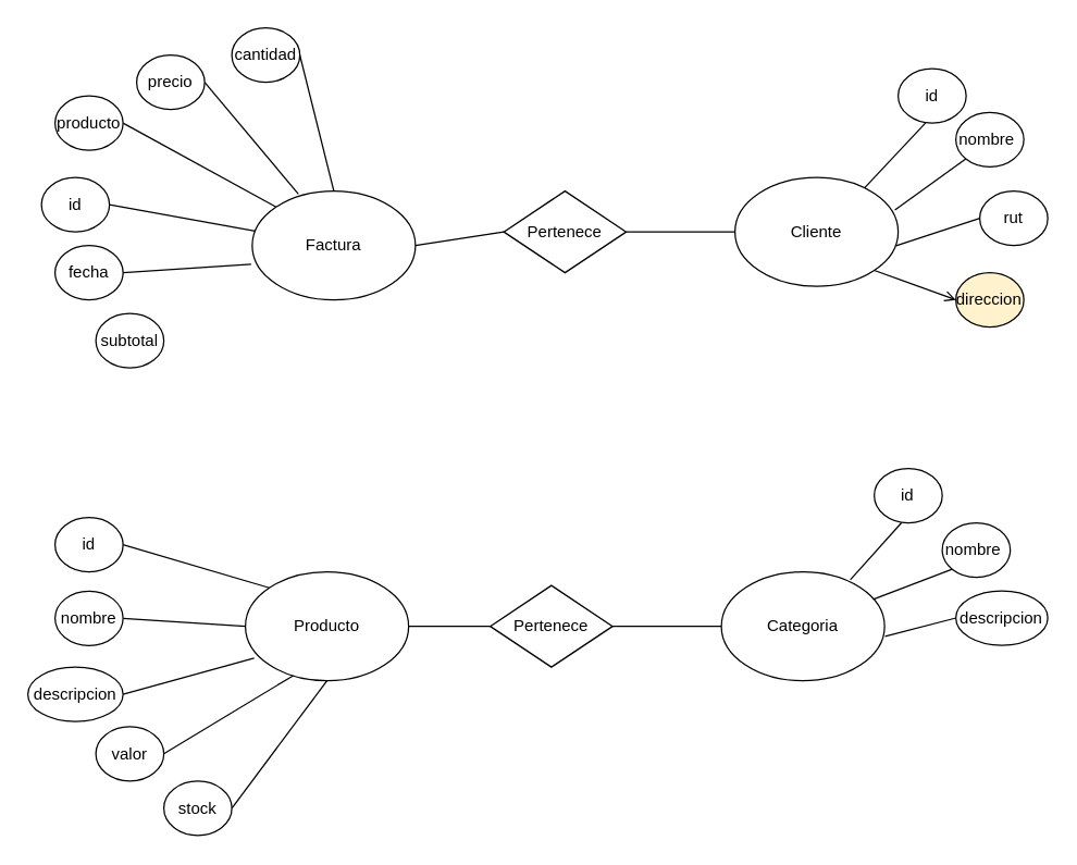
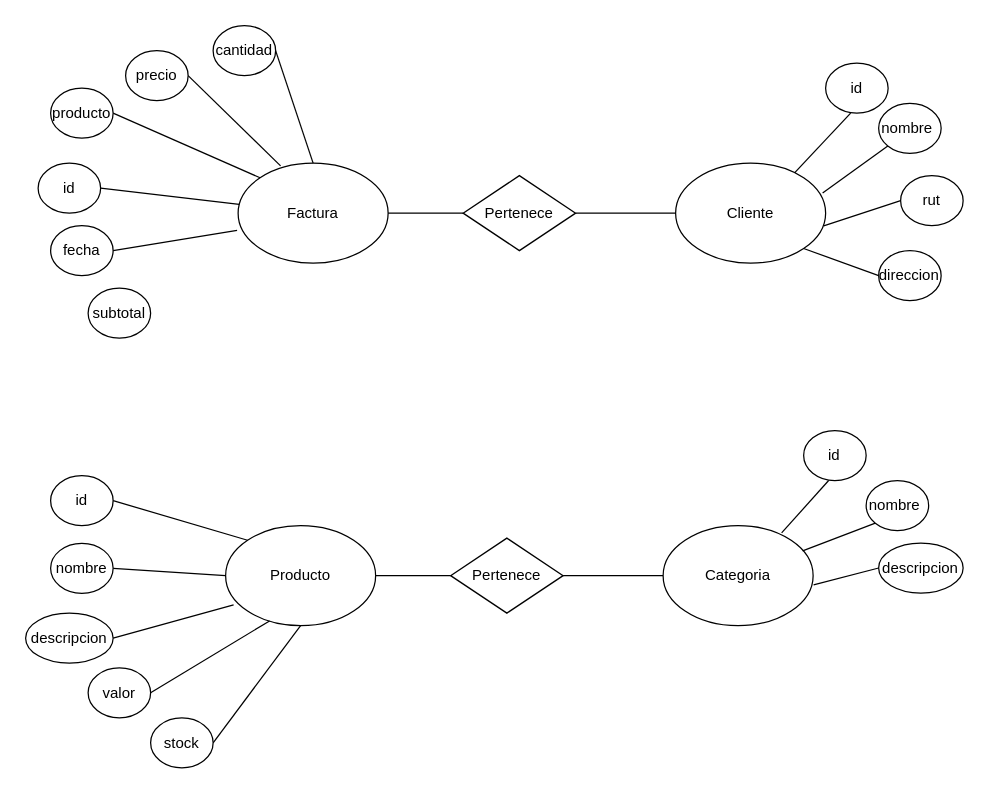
  <mxCell id="0" />
  <mxCell id="1" parent="0" />
  <mxCell id="2" style="edgeStyle=orthogonalEdgeStyle;rounded=0;orthogonalLoop=1;jettySize=auto;html=1;exitX=0;exitY=0.5;exitDx=0;exitDy=0;endArrow=oval;endFill=0;strokeColor=none;" edge="1" parent="1" source="3" target="5"><mxGeometry relative="1" as="geometry"><mxPoint x="-10" y="180" as="targetPoint" /></mxGeometry></mxCell>
- <mxCell id="3" value="Factura" style="ellipse;whiteSpace=wrap;html=1;" vertex="1" parent="1"><mxGeometry x="185" y="140" width="120" height="80" as="geometry" /></mxCell>
+ <mxCell id="3" value="Factura" style="ellipse;whiteSpace=wrap;html=1;" vertex="1" parent="1"><mxGeometry x="190" y="130" width="120" height="80" as="geometry" /></mxCell>
  <mxCell id="4" value="" style="endArrow=none;html=1;rounded=0;exitX=1;exitY=0.5;exitDx=0;exitDy=0;entryX=-0.007;entryY=0.673;entryDx=0;entryDy=0;entryPerimeter=0;" edge="1" parent="1" source="5" target="3"><mxGeometry width="50" height="50" relative="1" as="geometry"><mxPoint x="130" y="220" as="sourcePoint" /><mxPoint x="180" y="170" as="targetPoint" /></mxGeometry></mxCell>
  <mxCell id="5" value="fecha" style="ellipse;whiteSpace=wrap;html=1;" vertex="1" parent="1"><mxGeometry x="40" y="180" width="50" height="40" as="geometry" /></mxCell>
  <mxCell id="6" value="" style="endArrow=none;html=1;rounded=0;exitX=1;exitY=0.5;exitDx=0;exitDy=0;entryX=0;entryY=0;entryDx=0;entryDy=0;" edge="1" parent="1" source="7" target="3"><mxGeometry width="50" height="50" relative="1" as="geometry"><mxPoint x="140" y="230" as="sourcePoint" /><mxPoint x="190" y="180" as="targetPoint" /></mxGeometry></mxCell>
  <mxCell id="7" value="producto" style="ellipse;whiteSpace=wrap;html=1;" vertex="1" parent="1"><mxGeometry x="40" y="70" width="50" height="40" as="geometry" /></mxCell>
  <mxCell id="8" value="" style="endArrow=none;html=1;rounded=0;exitX=1;exitY=0.5;exitDx=0;exitDy=0;" edge="1" parent="1" source="9" target="3"><mxGeometry width="50" height="50" relative="1" as="geometry"><mxPoint x="150" y="240" as="sourcePoint" /><mxPoint x="200" y="190" as="targetPoint" /></mxGeometry></mxCell>
  <mxCell id="9" value="id" style="ellipse;whiteSpace=wrap;html=1;" vertex="1" parent="1"><mxGeometry x="30" y="130" width="50" height="40" as="geometry" /></mxCell>
  <mxCell id="10" value="subtotal" style="ellipse;whiteSpace=wrap;html=1;" vertex="1" parent="1"><mxGeometry x="70" y="230" width="50" height="40" as="geometry" /></mxCell>
  <mxCell id="11" value="" style="endArrow=none;html=1;rounded=0;exitX=1;exitY=0.5;exitDx=0;exitDy=0;entryX=0.283;entryY=0.028;entryDx=0;entryDy=0;entryPerimeter=0;" edge="1" parent="1" source="12" target="3"><mxGeometry width="50" height="50" relative="1" as="geometry"><mxPoint x="150" y="240" as="sourcePoint" /><mxPoint x="230" y="140" as="targetPoint" /></mxGeometry></mxCell>
  <mxCell id="12" value="precio" style="ellipse;whiteSpace=wrap;html=1;" vertex="1" parent="1"><mxGeometry x="100" y="40" width="50" height="40" as="geometry" /></mxCell>
  <mxCell id="13" value="" style="endArrow=none;html=1;rounded=0;exitX=1;exitY=0.5;exitDx=0;exitDy=0;entryX=0.5;entryY=0;entryDx=0;entryDy=0;" edge="1" parent="1" source="14" target="3"><mxGeometry width="50" height="50" relative="1" as="geometry"><mxPoint x="390" y="198.28" as="sourcePoint" /><mxPoint x="310" y="130" as="targetPoint" /></mxGeometry></mxCell>
  <mxCell id="14" value="cantidad" style="ellipse;whiteSpace=wrap;html=1;" vertex="1" parent="1"><mxGeometry x="170" y="20" width="50" height="40" as="geometry" /></mxCell>
  <mxCell id="15" value="Pertenece" style="rhombus;whiteSpace=wrap;html=1;" vertex="1" parent="1"><mxGeometry x="370" y="140" width="90" height="60" as="geometry" /></mxCell>
  <mxCell id="16" value="" style="endArrow=none;html=1;rounded=0;exitX=1;exitY=0.5;exitDx=0;exitDy=0;entryX=0;entryY=0.5;entryDx=0;entryDy=0;" edge="1" parent="1" source="3" target="15"><mxGeometry width="50" height="50" relative="1" as="geometry"><mxPoint x="330" y="220" as="sourcePoint" /><mxPoint x="380" y="170" as="targetPoint" /></mxGeometry></mxCell>
  <mxCell id="17" value="" style="endArrow=none;html=1;rounded=0;entryX=1;entryY=0.5;entryDx=0;entryDy=0;" edge="1" parent="1" target="15"><mxGeometry width="50" height="50" relative="1" as="geometry"><mxPoint x="540" y="170" as="sourcePoint" /><mxPoint x="450" y="180" as="targetPoint" /></mxGeometry></mxCell>
  <mxCell id="18" value="Cliente" style="ellipse;whiteSpace=wrap;html=1;" vertex="1" parent="1"><mxGeometry x="540" y="130" width="120" height="80" as="geometry" /></mxCell>
  <mxCell id="19" value="" style="endArrow=none;html=1;rounded=0;exitX=0.793;exitY=0.098;exitDx=0;exitDy=0;exitPerimeter=0;" edge="1" parent="1" source="18"><mxGeometry width="50" height="50" relative="1" as="geometry"><mxPoint x="630" y="140" as="sourcePoint" /><mxPoint x="680" y="90" as="targetPoint" /></mxGeometry></mxCell>
  <mxCell id="20" value="id" style="ellipse;whiteSpace=wrap;html=1;" vertex="1" parent="1"><mxGeometry x="660" y="50" width="50" height="40" as="geometry" /></mxCell>
  <mxCell id="21" value="" style="endArrow=none;html=1;rounded=0;exitX=0.98;exitY=0.298;exitDx=0;exitDy=0;exitPerimeter=0;entryX=0;entryY=1;entryDx=0;entryDy=0;" edge="1" parent="1" source="18" target="22"><mxGeometry width="50" height="50" relative="1" as="geometry"><mxPoint x="677.58" y="170" as="sourcePoint" /><mxPoint x="722.42" y="122.16" as="targetPoint" /></mxGeometry></mxCell>
  <mxCell id="22" value="nombre&amp;nbsp;" style="ellipse;whiteSpace=wrap;html=1;" vertex="1" parent="1"><mxGeometry x="702.42" y="82.16" width="50" height="40" as="geometry" /></mxCell>
  <mxCell id="23" value="" style="endArrow=none;html=1;rounded=0;exitX=0.987;exitY=0.628;exitDx=0;exitDy=0;exitPerimeter=0;entryX=0;entryY=0.5;entryDx=0;entryDy=0;" edge="1" parent="1" source="18" target="24"><mxGeometry width="50" height="50" relative="1" as="geometry"><mxPoint x="690" y="220" as="sourcePoint" /><mxPoint x="734.84" y="172.16" as="targetPoint" /></mxGeometry></mxCell>
  <mxCell id="24" value="rut" style="ellipse;whiteSpace=wrap;html=1;" vertex="1" parent="1"><mxGeometry x="720" y="140" width="50" height="40" as="geometry" /></mxCell>
- <mxCell id="25" value="" style="endArrow=open;html=1;rounded=0;exitX=1;exitY=1;exitDx=0;exitDy=0;entryX=0;entryY=0.5;entryDx=0;entryDy=0;" edge="1" parent="1" source="18" target="26"><mxGeometry width="50" height="50" relative="1" as="geometry"><mxPoint x="585.16" y="307.84" as="sourcePoint" /><mxPoint x="630" y="260" as="targetPoint" /></mxGeometry></mxCell>
- <mxCell id="26" value="direccion" style="ellipse;whiteSpace=wrap;html=1;fillColor=#fff2cc;" vertex="1" parent="1"><mxGeometry x="702.42" y="200" width="50" height="40" as="geometry" /></mxCell>
+ <mxCell id="25" value="" style="endArrow=none;html=1;rounded=0;exitX=1;exitY=1;exitDx=0;exitDy=0;entryX=0;entryY=0.5;entryDx=0;entryDy=0;" edge="1" parent="1" source="18" target="26"><mxGeometry width="50" height="50" relative="1" as="geometry"><mxPoint x="585.16" y="307.84" as="sourcePoint" /><mxPoint x="630" y="260" as="targetPoint" /></mxGeometry></mxCell>
+ <mxCell id="26" value="direccion" style="ellipse;whiteSpace=wrap;html=1;" vertex="1" parent="1"><mxGeometry x="702.42" y="200" width="50" height="40" as="geometry" /></mxCell>
  <mxCell id="27" value="Producto" style="ellipse;whiteSpace=wrap;html=1;" vertex="1" parent="1"><mxGeometry x="180" y="420" width="120" height="80" as="geometry" /></mxCell>
  <mxCell id="28" value="" style="endArrow=none;html=1;rounded=0;exitX=1;exitY=0.5;exitDx=0;exitDy=0;entryX=0;entryY=0;entryDx=0;entryDy=0;" edge="1" parent="1" source="29" target="27"><mxGeometry width="50" height="50" relative="1" as="geometry"><mxPoint x="160" y="490" as="sourcePoint" /><mxPoint x="200.913" y="413.049" as="targetPoint" /></mxGeometry></mxCell>
  <mxCell id="29" value="id" style="ellipse;whiteSpace=wrap;html=1;" vertex="1" parent="1"><mxGeometry x="40" y="380" width="50" height="40" as="geometry" /></mxCell>
  <mxCell id="30" value="" style="endArrow=none;html=1;rounded=0;exitX=1;exitY=0.5;exitDx=0;exitDy=0;entryX=0;entryY=0.5;entryDx=0;entryDy=0;" edge="1" parent="1" source="31" target="27"><mxGeometry width="50" height="50" relative="1" as="geometry"><mxPoint x="160" y="544.14" as="sourcePoint" /><mxPoint x="197.574" y="485.856" as="targetPoint" /></mxGeometry></mxCell>
  <mxCell id="31" value="nombre" style="ellipse;whiteSpace=wrap;html=1;" vertex="1" parent="1"><mxGeometry x="40" y="434.14" width="50" height="40" as="geometry" /></mxCell>
  <mxCell id="32" value="" style="endArrow=none;html=1;rounded=0;exitX=1;exitY=0.5;exitDx=0;exitDy=0;entryX=0.053;entryY=0.792;entryDx=0;entryDy=0;entryPerimeter=0;" edge="1" parent="1" source="33" target="27"><mxGeometry width="50" height="50" relative="1" as="geometry"><mxPoint x="160" y="600" as="sourcePoint" /><mxPoint x="180" y="515.86" as="targetPoint" /></mxGeometry></mxCell>
  <mxCell id="33" value="descripcion" style="ellipse;whiteSpace=wrap;html=1;" vertex="1" parent="1"><mxGeometry x="20" y="490" width="70" height="40" as="geometry" /></mxCell>
  <mxCell id="34" value="" style="endArrow=none;html=1;rounded=0;exitX=1;exitY=0.5;exitDx=0;exitDy=0;entryX=0.293;entryY=0.953;entryDx=0;entryDy=0;entryPerimeter=0;" edge="1" parent="1" source="35" target="27"><mxGeometry width="50" height="50" relative="1" as="geometry"><mxPoint x="210" y="650" as="sourcePoint" /><mxPoint x="247.574" y="591.716" as="targetPoint" /></mxGeometry></mxCell>
  <mxCell id="35" value="valor" style="ellipse;whiteSpace=wrap;html=1;" vertex="1" parent="1"><mxGeometry x="70" y="533.76" width="50" height="40" as="geometry" /></mxCell>
  <mxCell id="36" value="" style="endArrow=none;html=1;rounded=0;exitX=1;exitY=0.5;exitDx=0;exitDy=0;entryX=0.5;entryY=1;entryDx=0;entryDy=0;" edge="1" parent="1" source="37" target="27"><mxGeometry width="50" height="50" relative="1" as="geometry"><mxPoint x="260" y="683.76" as="sourcePoint" /><mxPoint x="265.16" y="530" as="targetPoint" /></mxGeometry></mxCell>
  <mxCell id="37" value="stock" style="ellipse;whiteSpace=wrap;html=1;" vertex="1" parent="1"><mxGeometry x="120" y="573.76" width="50" height="40" as="geometry" /></mxCell>
  <mxCell id="38" value="Pertenece" style="rhombus;whiteSpace=wrap;html=1;" vertex="1" parent="1"><mxGeometry x="360" y="430" width="90" height="60" as="geometry" /></mxCell>
  <mxCell id="39" value="" style="endArrow=none;html=1;rounded=0;exitX=1;exitY=0.5;exitDx=0;exitDy=0;entryX=0;entryY=0.5;entryDx=0;entryDy=0;" edge="1" parent="1" target="38"><mxGeometry width="50" height="50" relative="1" as="geometry"><mxPoint x="300" y="460" as="sourcePoint" /><mxPoint x="370" y="460" as="targetPoint" /></mxGeometry></mxCell>
  <mxCell id="40" value="" style="endArrow=none;html=1;rounded=0;entryX=1;entryY=0.5;entryDx=0;entryDy=0;" edge="1" parent="1" target="38"><mxGeometry width="50" height="50" relative="1" as="geometry"><mxPoint x="530" y="460" as="sourcePoint" /><mxPoint x="440" y="470" as="targetPoint" /></mxGeometry></mxCell>
  <mxCell id="41" value="Categoria" style="ellipse;whiteSpace=wrap;html=1;" vertex="1" parent="1"><mxGeometry x="530" y="420" width="120" height="80" as="geometry" /></mxCell>
  <mxCell id="42" value="" style="endArrow=none;html=1;rounded=0;exitX=0.79;exitY=0.073;exitDx=0;exitDy=0;exitPerimeter=0;" edge="1" parent="1" source="41"><mxGeometry width="50" height="50" relative="1" as="geometry"><mxPoint x="630" y="420" as="sourcePoint" /><mxPoint x="662.42" y="383.9" as="targetPoint" /></mxGeometry></mxCell>
  <mxCell id="43" value="id" style="ellipse;whiteSpace=wrap;html=1;" vertex="1" parent="1"><mxGeometry x="642.42" y="343.9" width="50" height="40" as="geometry" /></mxCell>
  <mxCell id="44" value="" style="endArrow=none;html=1;rounded=0;exitX=0.93;exitY=0.253;exitDx=0;exitDy=0;exitPerimeter=0;entryX=0;entryY=1;entryDx=0;entryDy=0;" edge="1" parent="1" target="45" source="41"><mxGeometry width="50" height="50" relative="1" as="geometry"><mxPoint x="640.02" y="447.74" as="sourcePoint" /><mxPoint x="704.84" y="416.06" as="targetPoint" /></mxGeometry></mxCell>
  <mxCell id="45" value="nombre&amp;nbsp;" style="ellipse;whiteSpace=wrap;html=1;" vertex="1" parent="1"><mxGeometry x="692.42" y="383.9" width="50" height="40" as="geometry" /></mxCell>
  <mxCell id="46" value="" style="endArrow=none;html=1;rounded=0;entryX=0;entryY=0.5;entryDx=0;entryDy=0;exitX=1.003;exitY=0.592;exitDx=0;exitDy=0;exitPerimeter=0;" edge="1" parent="1" target="47" source="41"><mxGeometry width="50" height="50" relative="1" as="geometry"><mxPoint x="670" y="470" as="sourcePoint" /><mxPoint x="717.26" y="466.06" as="targetPoint" /></mxGeometry></mxCell>
  <mxCell id="47" value="descripcion" style="ellipse;whiteSpace=wrap;html=1;" vertex="1" parent="1"><mxGeometry x="702.42" y="433.9" width="67.58" height="40" as="geometry" /></mxCell>
